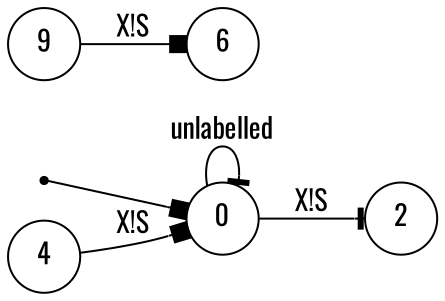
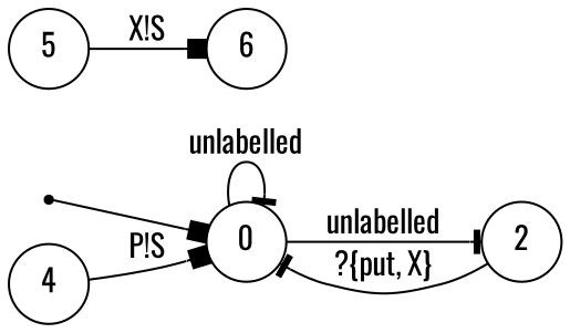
  digraph {
    fontname=Oswald
    rankdir=LR
    node [fontname=Oswald shape=circle]
    edge [arrowhead=box fontname=Oswald]
    START [shape=point]
    0
    2
-   5 [label=9]
+   5
    6
    4
    START -> 0
    0 -> 0 [arrowhead=tee label=unlabelled]
-   0 -> 2 [arrowhead=tee label="X!S"]
+   0 -> 2 [arrowhead=tee label=unlabelled]
+   2 -> 0 [arrowhead=tee label="?{put, X}"]
    5 -> 6 [label="X!S"]
-   4 -> 0 [label="X!S"]
+   4 -> 0 [label="P!S"]
  }
